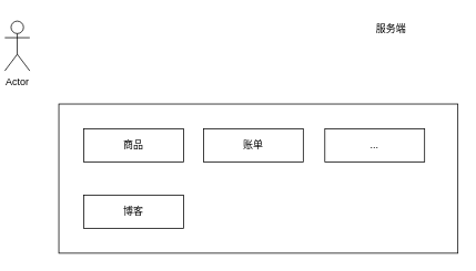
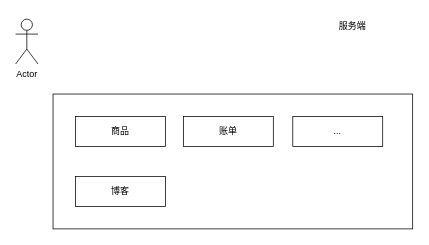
  <mxCell id="0" />
  <mxCell id="1" parent="0" />
- <mxCell id="2" value="Actor" style="shape=umlActor;verticalLabelPosition=bottom;verticalAlign=top;html=1;outlineConnect=0;" vertex="1" parent="1"><mxGeometry x="5" y="25" width="30" height="60" as="geometry" /></mxCell>
+ <mxCell id="2" value="Actor" style="shape=umlActor;verticalLabelPosition=bottom;verticalAlign=top;html=1;outlineConnect=0;" vertex="1" parent="1"><mxGeometry x="20" y="25" width="30" height="60" as="geometry" /></mxCell>
  <mxCell id="3" value="" style="rounded=0;whiteSpace=wrap;html=1;" vertex="1" parent="1"><mxGeometry x="70" y="125" width="480" height="180" as="geometry" /></mxCell>
  <mxCell id="4" value="服务端" style="text;html=1;strokeColor=none;fillColor=none;align=center;verticalAlign=middle;whiteSpace=wrap;rounded=0;" vertex="1" parent="1"><mxGeometry x="440" y="20" width="60" height="30" as="geometry" /></mxCell>
  <mxCell id="5" value="商品" style="rounded=0;whiteSpace=wrap;html=1;" vertex="1" parent="1"><mxGeometry x="100" y="155" width="120" height="40" as="geometry" /></mxCell>
  <mxCell id="6" value="账单" style="rounded=0;whiteSpace=wrap;html=1;" vertex="1" parent="1"><mxGeometry x="244" y="155" width="120" height="40" as="geometry" /></mxCell>
  <mxCell id="7" value="..." style="rounded=0;whiteSpace=wrap;html=1;" vertex="1" parent="1"><mxGeometry x="390" y="155" width="120" height="40" as="geometry" /></mxCell>
  <mxCell id="8" value="博客" style="rounded=0;whiteSpace=wrap;html=1;" vertex="1" parent="1"><mxGeometry x="100" y="235" width="120" height="40" as="geometry" /></mxCell>
